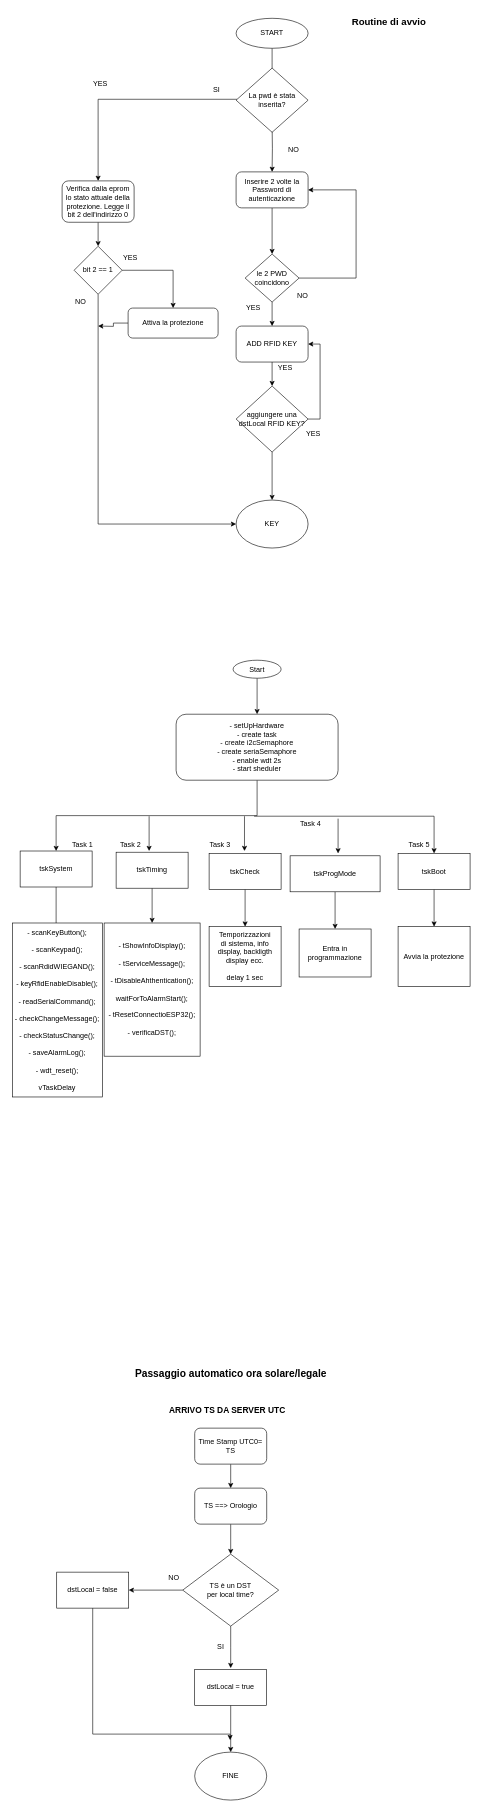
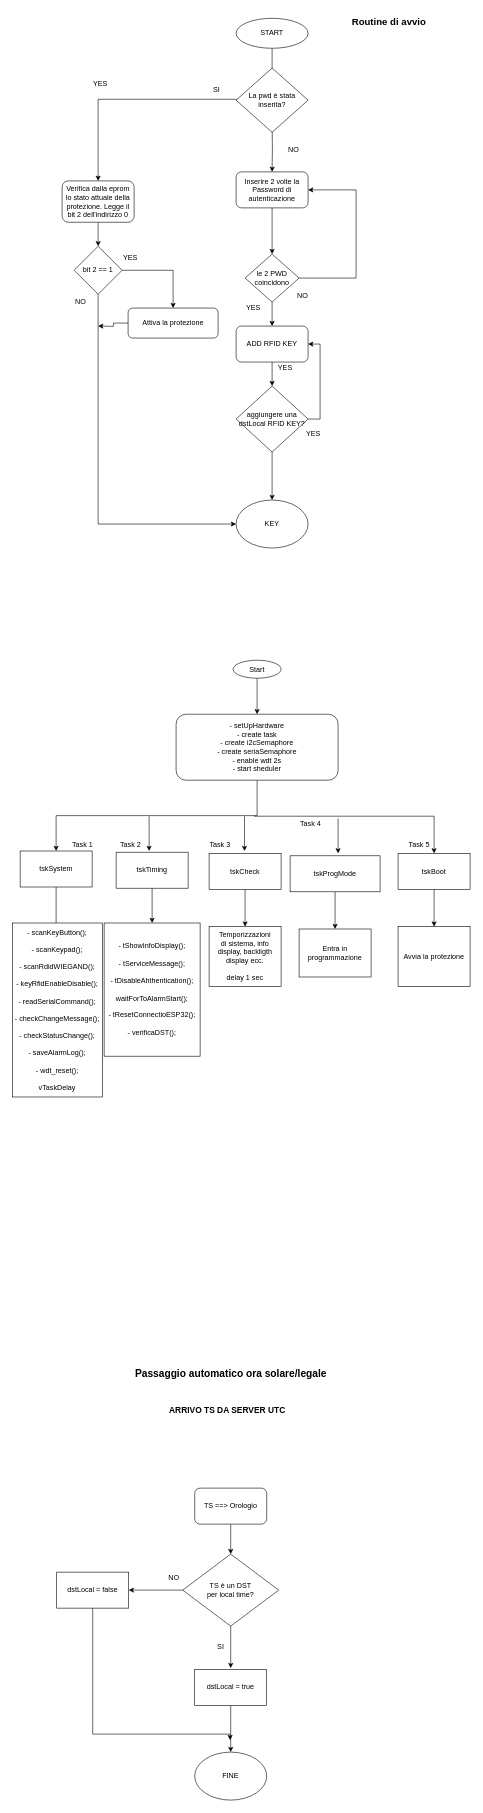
  <mxCell id="0" />
  <mxCell id="1" parent="0" />
  <mxCell id="2" style="edgeStyle=orthogonalEdgeStyle;rounded=0;orthogonalLoop=1;jettySize=auto;html=1;entryX=0.5;entryY=0;entryDx=0;entryDy=0;" parent="1" source="3" edge="1"><mxGeometry relative="1" as="geometry"><mxPoint x="453" y="126" as="targetPoint" /></mxGeometry></mxCell>
  <mxCell id="3" value="START" style="ellipse;whiteSpace=wrap;html=1;" parent="1" vertex="1"><mxGeometry x="393" y="30" width="120" height="50" as="geometry" /></mxCell>
  <mxCell id="4" style="edgeStyle=orthogonalEdgeStyle;rounded=0;orthogonalLoop=1;jettySize=auto;html=1;exitX=0.5;exitY=1;exitDx=0;exitDy=0;entryX=0.5;entryY=0;entryDx=0;entryDy=0;" parent="1" target="21" edge="1"><mxGeometry relative="1" as="geometry"><mxPoint x="453" y="206" as="sourcePoint" /><mxPoint x="453" y="238" as="targetPoint" /></mxGeometry></mxCell>
  <mxCell id="5" style="edgeStyle=orthogonalEdgeStyle;rounded=0;orthogonalLoop=1;jettySize=auto;html=1;entryX=0.5;entryY=0;entryDx=0;entryDy=0;" parent="1" source="6" target="29" edge="1"><mxGeometry relative="1" as="geometry"><Array as="points"><mxPoint x="163" y="165" /></Array></mxGeometry></mxCell>
  <mxCell id="6" value="La pwd è stata inserita?" style="rhombus;whiteSpace=wrap;html=1;" parent="1" vertex="1"><mxGeometry x="393" y="113" width="120" height="107" as="geometry" /></mxCell>
  <mxCell id="7" value="SI" style="text;html=1;resizable=0;points=[];autosize=1;align=left;verticalAlign=top;spacingTop=-4;" parent="1" vertex="1"><mxGeometry x="353" y="140" width="30" height="20" as="geometry" /></mxCell>
  <mxCell id="8" value="NO" style="text;html=1;resizable=0;points=[];autosize=1;align=left;verticalAlign=top;spacingTop=-4;" parent="1" vertex="1"><mxGeometry x="478" y="240" width="30" height="20" as="geometry" /></mxCell>
  <mxCell id="9" style="edgeStyle=orthogonalEdgeStyle;rounded=0;orthogonalLoop=1;jettySize=auto;html=1;entryX=0.5;entryY=0;entryDx=0;entryDy=0;" parent="1" source="10" target="14" edge="1"><mxGeometry relative="1" as="geometry" /></mxCell>
  <mxCell id="10" value="ADD RFID KEY" style="rounded=1;whiteSpace=wrap;html=1;" parent="1" vertex="1"><mxGeometry x="393" y="543" width="120" height="60" as="geometry" /></mxCell>
  <mxCell id="11" value="YES" style="text;html=1;resizable=0;points=[];autosize=1;align=left;verticalAlign=top;spacingTop=-4;" parent="1" vertex="1"><mxGeometry x="408" y="503" width="40" height="20" as="geometry" /></mxCell>
  <mxCell id="12" style="edgeStyle=orthogonalEdgeStyle;rounded=0;orthogonalLoop=1;jettySize=auto;html=1;entryX=0.5;entryY=0;entryDx=0;entryDy=0;" parent="1" source="14" target="19" edge="1"><mxGeometry relative="1" as="geometry"><mxPoint x="453" y="904" as="targetPoint" /></mxGeometry></mxCell>
  <mxCell id="13" style="edgeStyle=orthogonalEdgeStyle;rounded=0;orthogonalLoop=1;jettySize=auto;html=1;entryX=1;entryY=0.5;entryDx=0;entryDy=0;" parent="1" source="14" target="10" edge="1"><mxGeometry relative="1" as="geometry"><Array as="points"><mxPoint x="533" y="698" /><mxPoint x="533" y="573" /></Array></mxGeometry></mxCell>
  <mxCell id="14" value="aggiungere una dstLocal RFID KEY?" style="rhombus;whiteSpace=wrap;html=1;" parent="1" vertex="1"><mxGeometry x="393" y="643" width="120" height="110" as="geometry" /></mxCell>
  <mxCell id="15" value="YES" style="text;html=1;resizable=0;points=[];autosize=1;align=left;verticalAlign=top;spacingTop=-4;" parent="1" vertex="1"><mxGeometry x="508" y="713" width="40" height="20" as="geometry" /></mxCell>
  <mxCell id="16" value="NO" style="text;html=1;resizable=0;points=[];autosize=1;align=left;verticalAlign=top;spacingTop=-4;" parent="1" vertex="1"><mxGeometry x="452" y="841" width="30" height="20" as="geometry" /></mxCell>
  <mxCell id="17" value="NO" style="text;html=1;resizable=0;points=[];autosize=1;align=left;verticalAlign=top;spacingTop=-4;" parent="1" vertex="1"><mxGeometry x="493" y="483" width="30" height="20" as="geometry" /></mxCell>
  <mxCell id="18" value="YES" style="text;html=1;resizable=0;points=[];autosize=1;align=left;verticalAlign=top;spacingTop=-4;" parent="1" vertex="1"><mxGeometry x="461" y="603" width="40" height="20" as="geometry" /></mxCell>
  <mxCell id="19" value="KEY" style="ellipse;whiteSpace=wrap;html=1;" parent="1" vertex="1"><mxGeometry x="393" y="833" width="120" height="80" as="geometry" /></mxCell>
  <mxCell id="20" value="" style="edgeStyle=orthogonalEdgeStyle;rounded=0;orthogonalLoop=1;jettySize=auto;html=1;" parent="1" source="21" target="24" edge="1"><mxGeometry relative="1" as="geometry" /></mxCell>
  <mxCell id="21" value="Inserire 2 volte la Password di autenticazione" style="rounded=1;whiteSpace=wrap;html=1;" parent="1" vertex="1"><mxGeometry x="393" y="286" width="120" height="60" as="geometry" /></mxCell>
  <mxCell id="22" style="edgeStyle=orthogonalEdgeStyle;rounded=0;orthogonalLoop=1;jettySize=auto;html=1;entryX=0.5;entryY=0;entryDx=0;entryDy=0;" parent="1" source="24" target="10" edge="1"><mxGeometry relative="1" as="geometry" /></mxCell>
  <mxCell id="23" style="edgeStyle=orthogonalEdgeStyle;rounded=0;orthogonalLoop=1;jettySize=auto;html=1;exitX=1;exitY=0.5;exitDx=0;exitDy=0;entryX=1;entryY=0.5;entryDx=0;entryDy=0;" parent="1" source="24" target="21" edge="1"><mxGeometry relative="1" as="geometry"><Array as="points"><mxPoint x="593" y="463" /><mxPoint x="593" y="316" /></Array></mxGeometry></mxCell>
  <mxCell id="24" value="le 2 PWD coincidono" style="rhombus;whiteSpace=wrap;html=1;" parent="1" vertex="1"><mxGeometry x="408" y="423" width="90" height="80" as="geometry" /></mxCell>
  <mxCell id="25" value="YES" style="text;html=1;resizable=0;points=[];autosize=1;align=left;verticalAlign=top;spacingTop=-4;" parent="1" vertex="1"><mxGeometry x="153" y="130" width="40" height="20" as="geometry" /></mxCell>
  <mxCell id="26" style="edgeStyle=orthogonalEdgeStyle;rounded=0;orthogonalLoop=1;jettySize=auto;html=1;exitX=0.5;exitY=1;exitDx=0;exitDy=0;entryX=0.5;entryY=0;entryDx=0;entryDy=0;" edge="1" parent="1" source="27" target="74"><mxGeometry relative="1" as="geometry" /></mxCell>
  <mxCell id="27" value="Start" style="ellipse" parent="1" vertex="1"><mxGeometry x="388" y="1100" width="80" height="30" as="geometry" /></mxCell>
  <mxCell id="28" value="" style="edgeStyle=orthogonalEdgeStyle;rounded=0;orthogonalLoop=1;jettySize=auto;html=1;" parent="1" source="29" target="32" edge="1"><mxGeometry relative="1" as="geometry" /></mxCell>
  <mxCell id="29" value="Verifica dalla eprom lo stato attuale della protezione. Legge il bit 2 dell'indirizzo 0" style="rounded=1;whiteSpace=wrap;html=1;" parent="1" vertex="1"><mxGeometry x="103" y="301" width="120" height="69" as="geometry" /></mxCell>
  <mxCell id="30" style="edgeStyle=orthogonalEdgeStyle;rounded=0;orthogonalLoop=1;jettySize=auto;html=1;exitX=1;exitY=0.5;exitDx=0;exitDy=0;entryX=0.5;entryY=0;entryDx=0;entryDy=0;" parent="1" source="32" target="34" edge="1"><mxGeometry relative="1" as="geometry" /></mxCell>
  <mxCell id="31" value="" style="edgeStyle=orthogonalEdgeStyle;rounded=0;orthogonalLoop=1;jettySize=auto;html=1;entryX=0;entryY=0.5;entryDx=0;entryDy=0;" parent="1" source="32" target="19" edge="1"><mxGeometry relative="1" as="geometry"><mxPoint x="163" y="570" as="targetPoint" /><Array as="points"><mxPoint x="163" y="873" /></Array></mxGeometry></mxCell>
  <mxCell id="32" value="bit 2 == 1" style="rhombus;whiteSpace=wrap;html=1;" parent="1" vertex="1"><mxGeometry x="123" y="410" width="80" height="80" as="geometry" /></mxCell>
  <mxCell id="33" style="edgeStyle=orthogonalEdgeStyle;rounded=0;orthogonalLoop=1;jettySize=auto;html=1;" parent="1" source="34" edge="1"><mxGeometry relative="1" as="geometry"><mxPoint x="163" y="543" as="targetPoint" /></mxGeometry></mxCell>
  <mxCell id="34" value="Attiva la protezione" style="rounded=1;whiteSpace=wrap;html=1;" parent="1" vertex="1"><mxGeometry x="213" y="513" width="150" height="50" as="geometry" /></mxCell>
  <mxCell id="35" value="YES" style="text;html=1;resizable=0;points=[];autosize=1;align=left;verticalAlign=top;spacingTop=-4;" parent="1" vertex="1"><mxGeometry x="203" y="419" width="40" height="20" as="geometry" /></mxCell>
  <mxCell id="36" value="NO" style="text;html=1;resizable=0;points=[];autosize=1;align=left;verticalAlign=top;spacingTop=-4;" parent="1" vertex="1"><mxGeometry x="123" y="493" width="30" height="20" as="geometry" /></mxCell>
  <mxCell id="37" style="edgeStyle=orthogonalEdgeStyle;rounded=0;orthogonalLoop=1;jettySize=auto;html=1;" parent="1" source="38" edge="1"><mxGeometry relative="1" as="geometry"><mxPoint x="93" y="1558" as="targetPoint" /></mxGeometry></mxCell>
  <mxCell id="38" value="tskSystem" style="rounded=0;whiteSpace=wrap;html=1;" parent="1" vertex="1"><mxGeometry x="33" y="1418" width="120" height="60" as="geometry" /></mxCell>
  <mxCell id="39" style="edgeStyle=orthogonalEdgeStyle;rounded=0;orthogonalLoop=1;jettySize=auto;html=1;entryX=0.5;entryY=0;entryDx=0;entryDy=0;" parent="1" source="40" target="47" edge="1"><mxGeometry relative="1" as="geometry" /></mxCell>
  <mxCell id="40" value="tskProgMode" style="rounded=0;whiteSpace=wrap;html=1;" parent="1" vertex="1"><mxGeometry x="483" y="1426" width="150" height="60" as="geometry" /></mxCell>
  <mxCell id="41" style="edgeStyle=orthogonalEdgeStyle;rounded=0;orthogonalLoop=1;jettySize=auto;html=1;" parent="1" source="42" target="46" edge="1"><mxGeometry relative="1" as="geometry" /></mxCell>
  <mxCell id="42" value="tskCheck" style="rounded=0;whiteSpace=wrap;html=1;" parent="1" vertex="1"><mxGeometry x="348" y="1422" width="120" height="60" as="geometry" /></mxCell>
  <mxCell id="43" value="Task 1" style="text;html=1;resizable=0;points=[];autosize=1;align=left;verticalAlign=top;spacingTop=-4;" parent="1" vertex="1"><mxGeometry x="118" y="1398" width="50" height="20" as="geometry" /></mxCell>
  <mxCell id="44" value="Task 3" style="text;html=1;resizable=0;points=[];autosize=1;align=left;verticalAlign=top;spacingTop=-4;" parent="1" vertex="1"><mxGeometry x="347" y="1398" width="50" height="20" as="geometry" /></mxCell>
  <mxCell id="45" value="Task 4" style="text;html=1;resizable=0;points=[];autosize=1;align=left;verticalAlign=top;spacingTop=-4;" parent="1" vertex="1"><mxGeometry x="498" y="1362" width="50" height="20" as="geometry" /></mxCell>
  <mxCell id="46" value="&lt;div&gt;Temporizzazioni &lt;br&gt;&lt;/div&gt;&lt;div&gt;di sistema, info display, backligth display ecc.&lt;br&gt;&lt;/div&gt;&lt;div&gt;&lt;br&gt;&lt;/div&gt;delay 1 sec " style="rounded=0;whiteSpace=wrap;html=1;" parent="1" vertex="1"><mxGeometry x="348" y="1544" width="120" height="100" as="geometry" /></mxCell>
  <mxCell id="47" value="Entra in programmazione" style="rounded=0;whiteSpace=wrap;html=1;" parent="1" vertex="1"><mxGeometry x="498" y="1548" width="120" height="80" as="geometry" /></mxCell>
  <mxCell id="48" value="&lt;font style=&quot;font-size: 16px&quot;&gt;&lt;b&gt;Routine di avvio&lt;/b&gt;&lt;/font&gt;" style="text;html=1;strokeColor=none;fillColor=none;align=center;verticalAlign=middle;whiteSpace=wrap;rounded=0;strokeWidth=4;" parent="1" vertex="1"><mxGeometry x="563" y="20" width="170" height="30" as="geometry" /></mxCell>
  <mxCell id="49" value="Passaggio automatico ora solare/legale" style="text;html=1;align=center;verticalAlign=middle;resizable=0;points=[];autosize=1;strokeWidth=2;fontStyle=1;spacing=5;fontSize=17;" parent="1" vertex="1"><mxGeometry x="214" y="2270" width="340" height="40" as="geometry" /></mxCell>
- <mxCell id="50" value="" style="edgeStyle=orthogonalEdgeStyle;rounded=0;orthogonalLoop=1;jettySize=auto;html=1;" parent="1" source="51" target="53" edge="1"><mxGeometry relative="1" as="geometry" /></mxCell>
- <mxCell id="51" value="Time Stamp UTC0= TS" style="rounded=1;whiteSpace=wrap;html=1;" parent="1" vertex="1"><mxGeometry x="324" y="2380" width="120" height="60" as="geometry" /></mxCell>
  <mxCell id="52" style="edgeStyle=orthogonalEdgeStyle;rounded=0;orthogonalLoop=1;jettySize=auto;html=1;entryX=0.5;entryY=0;entryDx=0;entryDy=0;" parent="1" source="53" target="56" edge="1"><mxGeometry relative="1" as="geometry" /></mxCell>
  <mxCell id="53" value="TS ==&amp;gt; Orologio" style="rounded=1;whiteSpace=wrap;html=1;" parent="1" vertex="1"><mxGeometry x="324" y="2480" width="120" height="60" as="geometry" /></mxCell>
  <mxCell id="54" style="edgeStyle=orthogonalEdgeStyle;rounded=0;orthogonalLoop=1;jettySize=auto;html=1;" parent="1" source="56" edge="1"><mxGeometry relative="1" as="geometry"><mxPoint x="384" y="2780" as="targetPoint" /></mxGeometry></mxCell>
  <mxCell id="55" style="edgeStyle=orthogonalEdgeStyle;rounded=0;orthogonalLoop=1;jettySize=auto;html=1;entryX=1;entryY=0.5;entryDx=0;entryDy=0;" parent="1" source="56" target="58" edge="1"><mxGeometry relative="1" as="geometry" /></mxCell>
  <mxCell id="56" value="&lt;div&gt;TS è un DST &lt;br&gt;&lt;/div&gt;&lt;div&gt;per local time?&lt;/div&gt;" style="rhombus;whiteSpace=wrap;html=1;" parent="1" vertex="1"><mxGeometry x="304" y="2590" width="160" height="120" as="geometry" /></mxCell>
  <mxCell id="57" style="edgeStyle=orthogonalEdgeStyle;rounded=0;orthogonalLoop=1;jettySize=auto;html=1;" parent="1" source="58" edge="1"><mxGeometry relative="1" as="geometry"><mxPoint x="383" y="2900" as="targetPoint" /><Array as="points"><mxPoint x="154" y="2890" /><mxPoint x="383" y="2890" /></Array></mxGeometry></mxCell>
  <mxCell id="58" value="dstLocal = false" style="rounded=0;whiteSpace=wrap;html=1;" parent="1" vertex="1"><mxGeometry x="94" y="2620" width="120" height="60" as="geometry" /></mxCell>
  <mxCell id="59" style="edgeStyle=orthogonalEdgeStyle;rounded=0;orthogonalLoop=1;jettySize=auto;html=1;entryX=0.5;entryY=0;entryDx=0;entryDy=0;" parent="1" source="60" target="64" edge="1"><mxGeometry relative="1" as="geometry"><mxPoint x="384" y="2900" as="targetPoint" /></mxGeometry></mxCell>
  <mxCell id="60" value="dstLocal = true" style="rounded=0;whiteSpace=wrap;html=1;" parent="1" vertex="1"><mxGeometry x="324" y="2782" width="120" height="60" as="geometry" /></mxCell>
  <mxCell id="61" value="NO" style="text;html=1;align=center;verticalAlign=middle;resizable=0;points=[];autosize=1;" parent="1" vertex="1"><mxGeometry x="274" y="2620" width="30" height="20" as="geometry" /></mxCell>
  <mxCell id="62" value="SI" style="text;html=1;align=center;verticalAlign=middle;resizable=0;points=[];autosize=1;" parent="1" vertex="1"><mxGeometry x="352" y="2735" width="30" height="20" as="geometry" /></mxCell>
  <mxCell id="63" value="&lt;font style=&quot;font-size: 14px&quot;&gt;&lt;b&gt;ARRIVO TS DA SERVER UTC&lt;/b&gt;&lt;/font&gt;" style="text;html=1;align=center;verticalAlign=middle;resizable=0;points=[];autosize=1;fontStyle=1;spacing=8;" parent="1" vertex="1"><mxGeometry x="253" y="2330" width="250" height="40" as="geometry" /></mxCell>
  <mxCell id="64" value="FINE" style="ellipse;whiteSpace=wrap;html=1;" parent="1" vertex="1"><mxGeometry x="324" y="2920" width="120" height="80" as="geometry" /></mxCell>
  <mxCell id="65" style="edgeStyle=orthogonalEdgeStyle;rounded=0;orthogonalLoop=1;jettySize=auto;html=1;" edge="1" source="66" target="68" parent="1"><mxGeometry relative="1" as="geometry" /></mxCell>
  <mxCell id="66" value="tskTiming" style="rounded=0;whiteSpace=wrap;html=1;" vertex="1" parent="1"><mxGeometry x="193" y="1420" width="120" height="60" as="geometry" /></mxCell>
  <mxCell id="67" value="Task 2" style="text;html=1;resizable=0;points=[];autosize=1;align=left;verticalAlign=top;spacingTop=-4;" vertex="1" parent="1"><mxGeometry x="198" y="1398" width="50" height="20" as="geometry" /></mxCell>
  <mxCell id="68" value="&lt;div&gt;- tShowInfoDisplay();&lt;/div&gt;&lt;div&gt;&lt;br&gt;&lt;/div&gt;&lt;div&gt;- tServiceMessage();&lt;/div&gt;&lt;div&gt;&lt;br&gt;&lt;/div&gt;&lt;div&gt;- tDisableAhthentication();&lt;/div&gt;&lt;div&gt;&lt;br&gt;&lt;/div&gt;&lt;div&gt;waitForToAlarmStart();&lt;/div&gt;&lt;div&gt;&lt;br&gt;&lt;/div&gt;&lt;div&gt;- tResetConnectioESP32();&lt;/div&gt;&lt;div&gt;&lt;br&gt;&lt;/div&gt;&lt;div&gt;- verificaDST();&lt;br&gt;&lt;/div&gt;" style="rounded=0;whiteSpace=wrap;html=1;" vertex="1" parent="1"><mxGeometry x="173" y="1538" width="160" height="222" as="geometry" /></mxCell>
  <mxCell id="69" style="edgeStyle=orthogonalEdgeStyle;rounded=0;orthogonalLoop=1;jettySize=auto;html=1;" edge="1" source="70" target="72" parent="1"><mxGeometry relative="1" as="geometry" /></mxCell>
  <mxCell id="70" value="tskBoot" style="rounded=0;whiteSpace=wrap;html=1;" vertex="1" parent="1"><mxGeometry x="663" y="1422" width="120" height="60" as="geometry" /></mxCell>
  <mxCell id="71" value="Task 5" style="text;html=1;resizable=0;points=[];autosize=1;align=left;verticalAlign=top;spacingTop=-4;" vertex="1" parent="1"><mxGeometry x="679" y="1398" width="50" height="20" as="geometry" /></mxCell>
  <mxCell id="72" value="Avvia la protezione" style="rounded=0;whiteSpace=wrap;html=1;" vertex="1" parent="1"><mxGeometry x="663" y="1544" width="120" height="100" as="geometry" /></mxCell>
  <mxCell id="73" style="edgeStyle=orthogonalEdgeStyle;rounded=0;orthogonalLoop=1;jettySize=auto;html=1;exitX=0.5;exitY=1;exitDx=0;exitDy=0;entryX=0.5;entryY=0;entryDx=0;entryDy=0;" edge="1" parent="1" source="74" target="38"><mxGeometry relative="1" as="geometry"><mxPoint x="428" y="1310" as="targetPoint" /></mxGeometry></mxCell>
  <mxCell id="74" value="&lt;div&gt;- setUpHardware&lt;/div&gt;&lt;div&gt;- create task&lt;/div&gt;&lt;div&gt;- create i2cSemaphore&lt;/div&gt;&lt;div&gt;- create seriaSemaphore&lt;/div&gt;&lt;div&gt;- enable wdt 2s&lt;br&gt;&lt;/div&gt;- start sheduler" style="rounded=1;whiteSpace=wrap;html=1;" vertex="1" parent="1"><mxGeometry x="293" y="1190" width="270" height="110" as="geometry" /></mxCell>
  <mxCell id="75" value="" style="endArrow=classic;html=1;" edge="1" parent="1"><mxGeometry width="50" height="50" relative="1" as="geometry"><mxPoint x="248" y="1360" as="sourcePoint" /><mxPoint x="248" y="1418" as="targetPoint" /></mxGeometry></mxCell>
  <mxCell id="76" value="" style="endArrow=classic;html=1;" edge="1" parent="1"><mxGeometry width="50" height="50" relative="1" as="geometry"><mxPoint x="407" y="1360" as="sourcePoint" /><mxPoint x="407" y="1418" as="targetPoint" /></mxGeometry></mxCell>
  <mxCell id="77" style="edgeStyle=orthogonalEdgeStyle;rounded=0;orthogonalLoop=1;jettySize=auto;html=1;" edge="1" parent="1" target="70"><mxGeometry relative="1" as="geometry"><mxPoint x="128" y="1458" as="targetPoint" /><mxPoint x="423" y="1360" as="sourcePoint" /><Array as="points"><mxPoint x="723" y="1360" /></Array></mxGeometry></mxCell>
  <mxCell id="78" value="" style="endArrow=classic;html=1;" edge="1" parent="1"><mxGeometry width="50" height="50" relative="1" as="geometry"><mxPoint x="563" y="1364" as="sourcePoint" /><mxPoint x="563" y="1422" as="targetPoint" /></mxGeometry></mxCell>
  <mxCell id="79" value="&lt;div&gt;- scanKeyButton();&lt;/div&gt;&lt;div&gt;&lt;br&gt;&lt;/div&gt;&lt;div&gt;- scanKeypad();&lt;/div&gt;&lt;div&gt;&lt;br&gt;&lt;/div&gt;&lt;div&gt;- scanRdidWIEGAND();&lt;/div&gt;&lt;div&gt;&lt;br&gt;&lt;/div&gt;&lt;div&gt;- keyRfidEnableDisable();&lt;/div&gt;&lt;div&gt;&lt;br&gt;&lt;/div&gt;&lt;div&gt;- readSerialCommand();&lt;/div&gt;&lt;div&gt;&lt;br&gt;&lt;/div&gt;&lt;div&gt;- checkChangeMessage();&lt;/div&gt;&lt;div&gt;&lt;br&gt;&lt;/div&gt;&lt;div&gt;- checkStatusChange();&lt;/div&gt;&lt;div&gt;&lt;br&gt;&lt;/div&gt;&lt;div&gt;- saveAlarmLog();&lt;/div&gt;&lt;div&gt;&lt;br&gt;&lt;/div&gt;&lt;div&gt;- wdt_reset();&lt;br&gt;&lt;/div&gt;&lt;div&gt;&lt;br&gt;&lt;/div&gt;&lt;div&gt;vTaskDelay&lt;br&gt;&lt;/div&gt;" style="rounded=0;whiteSpace=wrap;html=1;" vertex="1" parent="1"><mxGeometry x="20" y="1538" width="150" height="290" as="geometry" /></mxCell>
